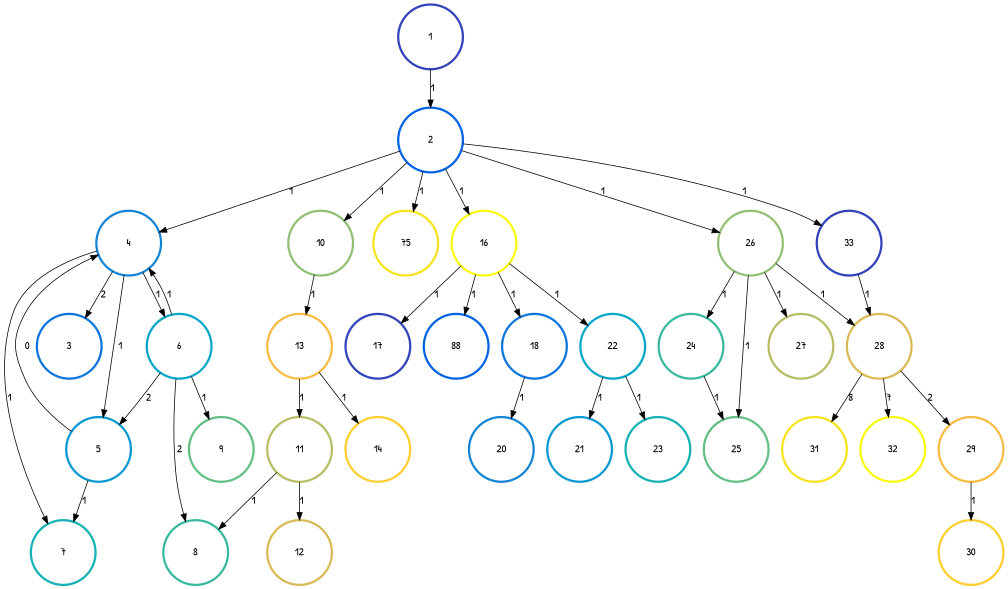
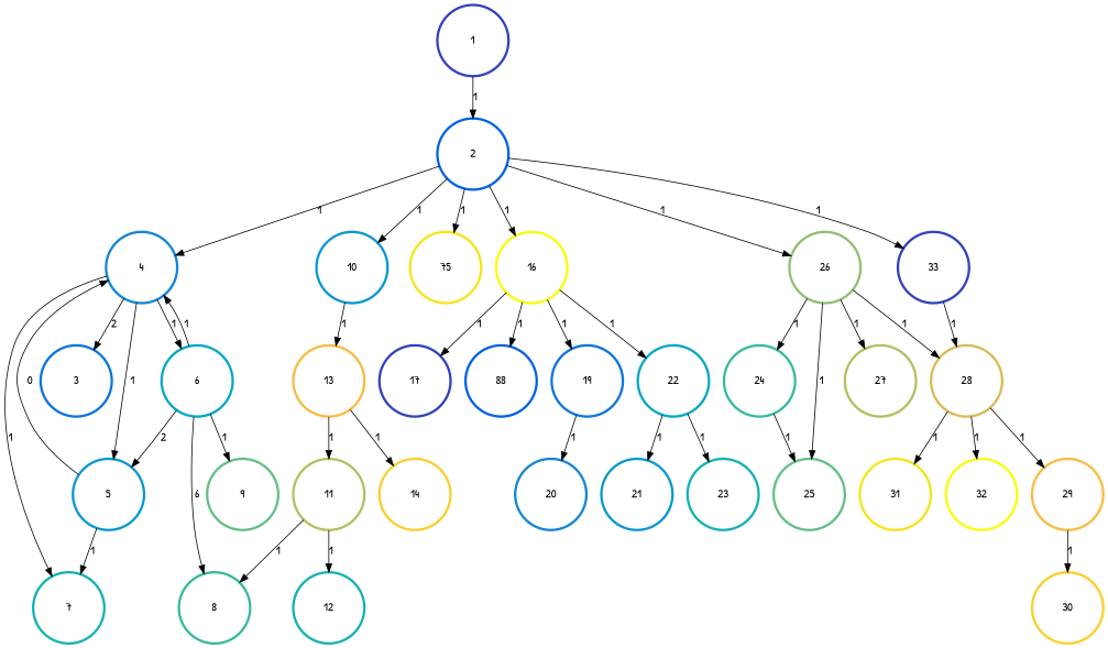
  digraph {
    fontname="Patrick Hand"
    rankdir=TB
    node [color="#3243BA" fontname="Patrick Hand" penwidth=3]
    edge [color=black fontname="Patrick Hand" penwidth=1]
    n1 [height=1.2 label=1 width=1.2]
    n2 [color="#0363E1" height=1.2 label=2 width=1.2]
    n3 [color="#1485D4" height=1.2 label=4 width=1.2]
-   n4 [color="#92BF73" height=1.2 label=10 width=1.2]
+   n4 [color="#0998D1" height=1.2 label=10 width=1.2]
    n5 [color="#F5E41D" height=1.2 label=75 width=1.2]
    n6 [color="#F9FB0E" height=1.2 label=16 width=1.2]
    n7 [color="#92BF73" height=1.2 label=26 width=1.2]
    n8 [height=1.2 label=33 width=1.2]
    n9 [color="#0D75DC" height=1.2 label=3 width=1.2]
    n10 [color="#0998D1" height=1.2 label=5 width=1.2]
    n11 [color="#06A7C6" height=1.2 label=6 width=1.2]
    n12 [color="#15B1B4" height=1.2 label=7 width=1.2]
    n13 [color="#F8BB44" height=1.2 label=13 width=1.2]
    n14 [height=1.2 label=17 width=1.2]
    n15 [color="#0363E1" height=1.2 label=88 width=1.2]
-   n16 [color="#0D75DC" height=1.2 label=18 width=1.2]
+   n16 [color="#0D75DC" height=1.2 label=19 width=1.2]
    n17 [color="#06A7C6" height=1.2 label=22 width=1.2]
    n18 [color="#38B99E" height=1.2 label=24 width=1.2]
    n19 [color="#65BE86" height=1.2 label=25 width=1.2]
    n20 [color="#B7BD64" height=1.2 label=27 width=1.2]
    n21 [color="#D9BA56" height=1.2 label=28 width=1.2]
    n22 [color="#38B99E" height=1.2 label=8 width=1.2]
    n23 [color="#65BE86" height=1.2 label=9 width=1.2]
    n24 [color="#B7BD64" height=1.2 label=11 width=1.2]
    n25 [color="#FCCE2E" height=1.2 label=14 width=1.2]
-   n26 [color="#D9BA56" height=1.2 label=12 width=1.2]
+   n26 [color="#15B1B4" height=1.2 label=12 width=1.2]
    n27 [color="#1485D4" height=1.2 label=20 width=1.2]
    n28 [color="#0998D1" height=1.2 label=21 width=1.2]
    n29 [color="#15B1B4" height=1.2 label=23 width=1.2]
    n30 [color="#F8BB44" height=1.2 label=29 width=1.2]
    n31 [color="#F5E41D" height=1.2 label=31 width=1.2]
    n32 [color="#F9FB0E" height=1.2 label=32 width=1.2]
    n33 [color="#FCCE2E" height=1.2 label=30 width=1.2]
    n1 -> n2 [label=1]
    n2 -> n3 [label=1]
    n2 -> n4 [label=1]
    n2 -> n5 [label=1]
    n2 -> n6 [label=1]
    n2 -> n7 [label=1]
    n2 -> n8 [label=1]
    n3 -> n9 [label=2]
    n3 -> n10 [label=1]
    n3 -> n11 [label=1]
    n3 -> n12 [label=1]
    n4 -> n13 [label=1]
    n6 -> n14 [label=1]
    n6 -> n15 [label=1]
    n6 -> n16 [label=1]
    n6 -> n17 [label=1]
    n7 -> n18 [label=1]
    n7 -> n19 [label=1]
    n7 -> n20 [label=1]
    n7 -> n21 [label=1]
    n8 -> n21 [label=1]
    n10 -> n3 [label=0]
    n10 -> n12 [label=1]
    n11 -> n3 [label=1]
    n11 -> n10 [label=2]
-   n11 -> n22 [label=2]
+   n11 -> n22 [label=6]
    n11 -> n23 [label=1]
    n13 -> n24 [label=1]
    n13 -> n25 [label=1]
    n16 -> n27 [label=1]
    n17 -> n28 [label=1]
    n17 -> n29 [label=1]
    n18 -> n19 [label=1]
-   n21 -> n30 [label=2]
-   n21 -> n31 [label=8]
-   n21 -> n32 [label=7]
+   n21 -> n30 [label=1]
+   n21 -> n31 [label=1]
+   n21 -> n32 [label=1]
    n24 -> n22 [label=1]
    n24 -> n26 [label=1]
    n30 -> n33 [label=1]
  }
